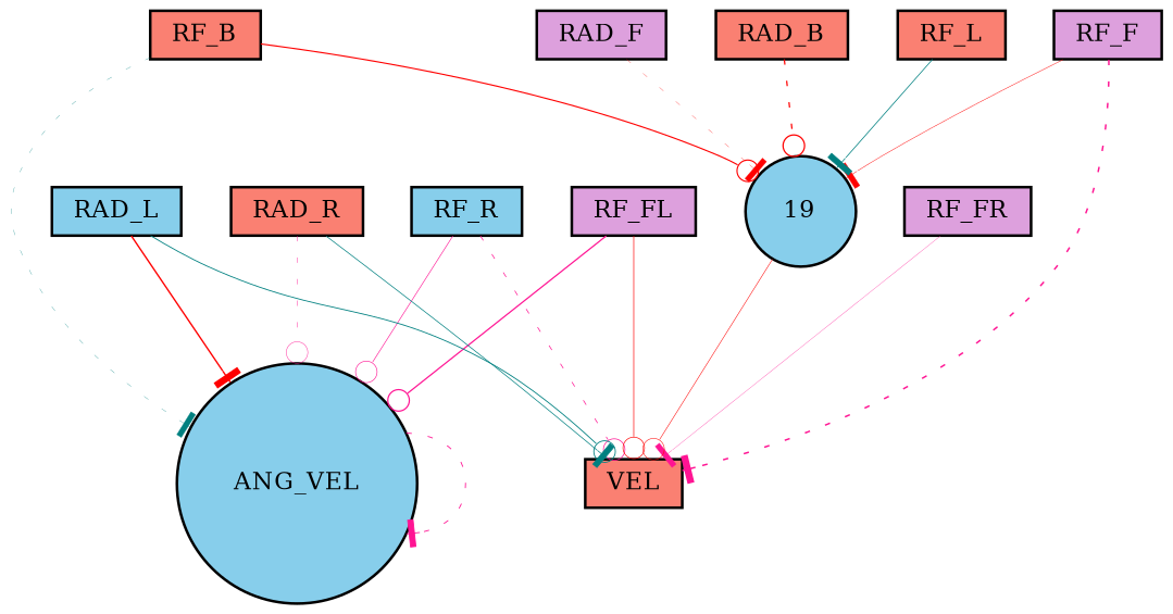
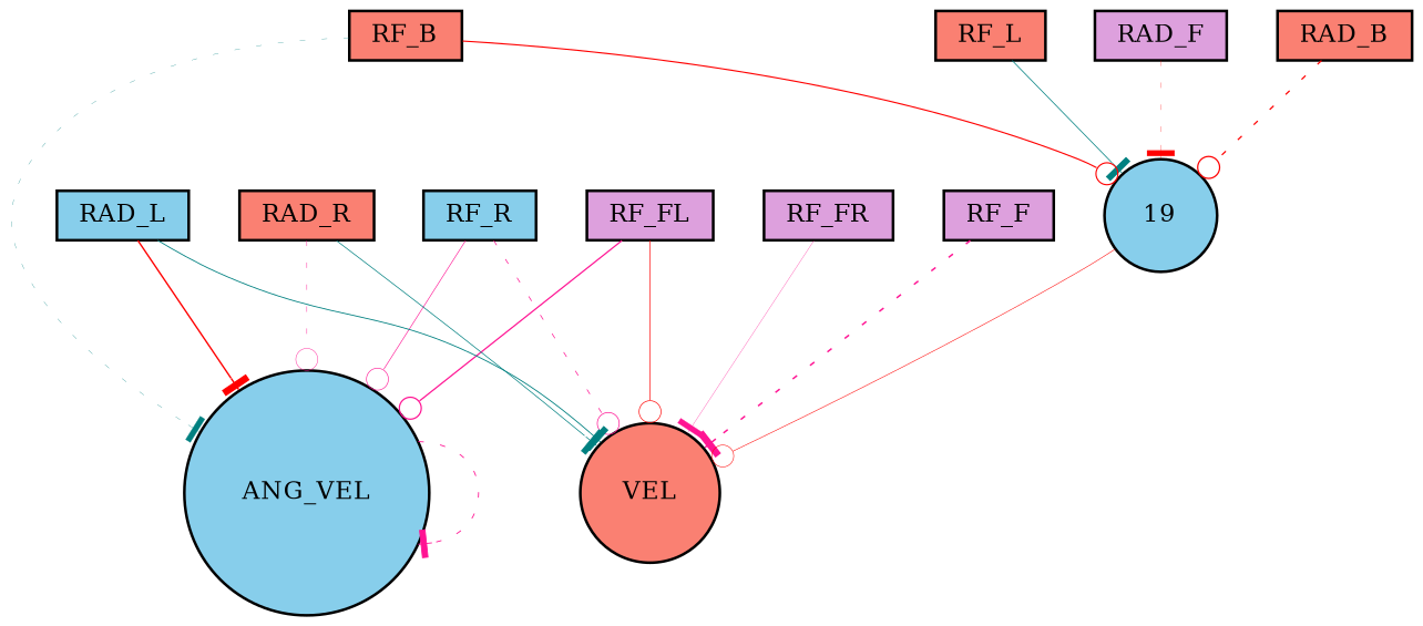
  digraph {
    node [fillcolor=salmon fontsize=9 shape=box style=filled]
    edge [arrowhead=tee color=deeppink style=dotted]
    RF_R [fillcolor=skyblue height=0.2 width=0.2]
    ANG_VEL [fillcolor=skyblue height=0.2 shape=circle width=0.2]
-   VEL [height=0.2 width=0.2]
+   VEL [height=0.2 shape=circle width=0.2]
    RF_FR [fillcolor=plum height=0.2 width=0.2]
    RF_F [fillcolor=plum height=0.2 width=0.2]
    19 [fillcolor=skyblue height=0.2 shape=circle width=0.2]
    RF_FL [fillcolor=plum height=0.2 width=0.2]
    RF_L [height=0.2 width=0.2]
    RF_B [height=0.2 width=0.2]
    RAD_F [fillcolor=plum height=0.2 width=0.2]
    RAD_L [fillcolor=skyblue height=0.2 width=0.2]
    RAD_B [height=0.2 width=0.2]
    RAD_R [height=0.2 width=0.2]
    RF_R -> ANG_VEL [arrowhead=odot penwidth=0.24122144067277426 style=bold]
    RF_R -> VEL [arrowhead=odot penwidth=0.28408057585761715]
    ANG_VEL -> ANG_VEL [penwidth=0.3412020188311441]
    RF_FR -> VEL [penwidth=0.11612669881733784 style=solid]
    RF_F -> VEL [penwidth=0.5892857832577563]
-   RF_F -> 19 [color=red penwidth=0.17642461807860715 style=bold]
    19 -> VEL [arrowhead=odot color=red penwidth=0.20626424640543756 style=bold]
    RF_FL -> ANG_VEL [arrowhead=odot penwidth=0.48575214068453443 style=solid]
    RF_FL -> VEL [arrowhead=odot color=red penwidth=0.26064663763918205 style=bold]
    RF_L -> 19 [color=teal penwidth=0.2935139545592487 style=bold]
    RF_B -> ANG_VEL [color=teal penwidth=0.1121395899258987]
    RF_B -> 19 [arrowhead=odot color=red penwidth=0.4495638059915311 style=solid]
    RAD_F -> 19 [color=red penwidth=0.10575594291627519]
    RAD_L -> ANG_VEL [color=red penwidth=0.5463705300436654 style=bold]
-   RAD_L -> VEL [arrowhead=odot color=teal penwidth=0.338084782439964 style=solid]
+   RAD_L -> VEL [color=teal penwidth=0.338084782439964 style=solid]
    RAD_B -> 19 [arrowhead=odot color=red penwidth=0.49395861361227733]
    RAD_R -> ANG_VEL [arrowhead=odot penwidth=0.17152497276888573]
    RAD_R -> VEL [color=teal penwidth=0.278661830466185 style=solid]
  }
